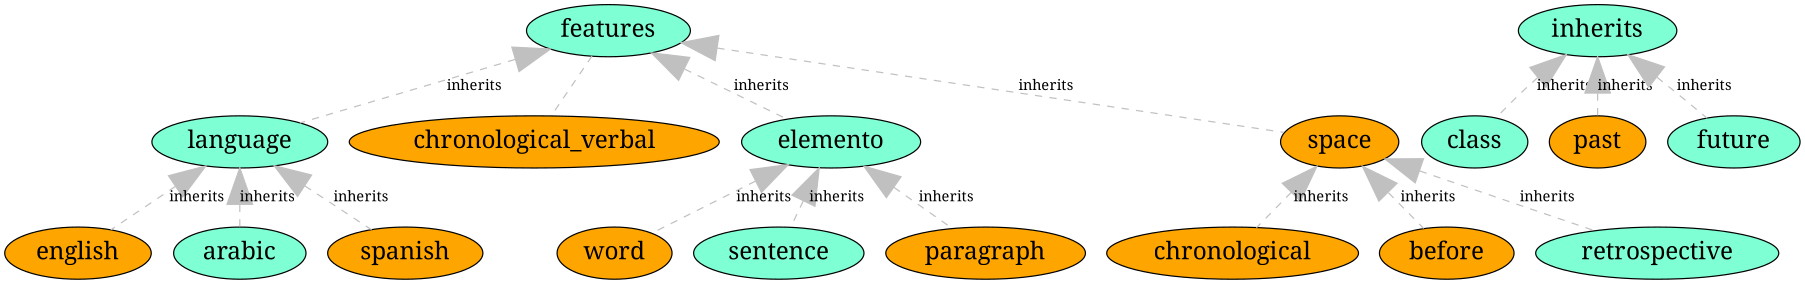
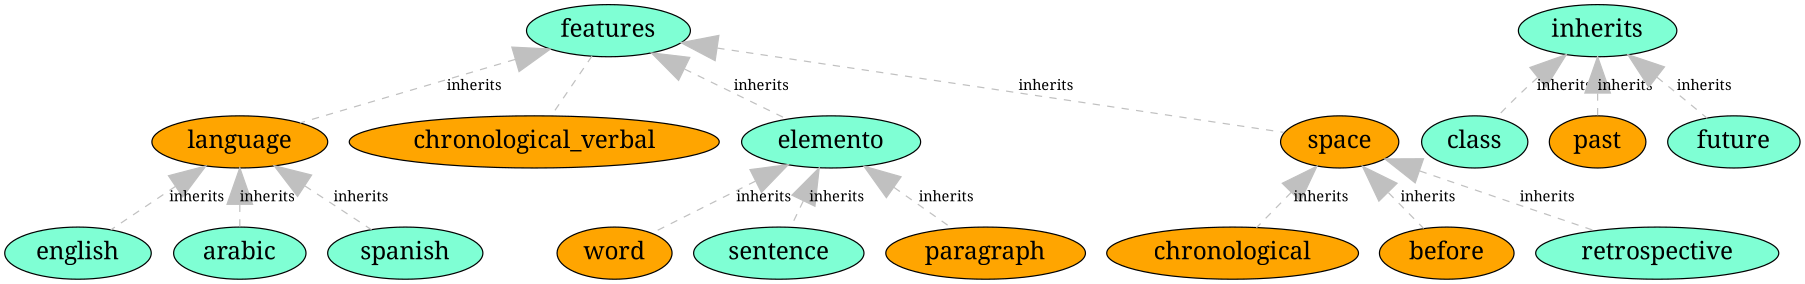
  graph {
    fontname="Noto Serif"
    node [fillcolor=orange fontname="Noto Serif" fontsize=20 shape=ellipse style=filled]
    edge [arrowhead=normal arrowsize=3 color=grey dir=back fontname="Noto Serif" fontsize=12 style=dashed]
    n1 [label=word]
    n2 [label=chronological]
    n3 [fillcolor=aquamarine label=class]
    n4 [label=before]
-   n5 [fillcolor=aquamarine label=language]
-   n6 [label=english]
+   n5 [label=language]
+   n6 [fillcolor=aquamarine label=english]
    n7 [fillcolor=aquamarine label=arabic]
-   n8 [label=spanish]
+   n8 [fillcolor=aquamarine label=spanish]
    n9 [label=chronological_verbal]
    n10 [arrowhead=normal arrowsize=3 dir=back fillcolor=aquamarine label=inherits]
    n11 [label=past]
    n12 [fillcolor=aquamarine label=future]
    n13 [fillcolor=aquamarine label=retrospective]
    n14 [fillcolor=aquamarine label=sentence]
    n15 [fillcolor=aquamarine label=elemento]
    n16 [label=paragraph]
    n17 [fillcolor=aquamarine label=features]
    n18 [label=space]
    n5 -- n6 [label=inherits]
    n5 -- n7 [label=inherits]
    n5 -- n8 [label=inherits]
    n10 -- n3 [label=inherits]
    n10 -- n11 [label=inherits]
    n10 -- n12 [label=inherits]
    n15 -- n1 [label=inherits]
    n15 -- n14 [label=inherits]
    n15 -- n16 [label=inherits]
    n17 -- n5 [label=inherits]
    n17 -- n9 [arrowhead="" arrowsize="" dir=""]
    n17 -- n15 [label=inherits]
    n17 -- n18 [label=inherits]
    n18 -- n2 [label=inherits]
    n18 -- n4 [label=inherits]
    n18 -- n13 [label=inherits]
  }
